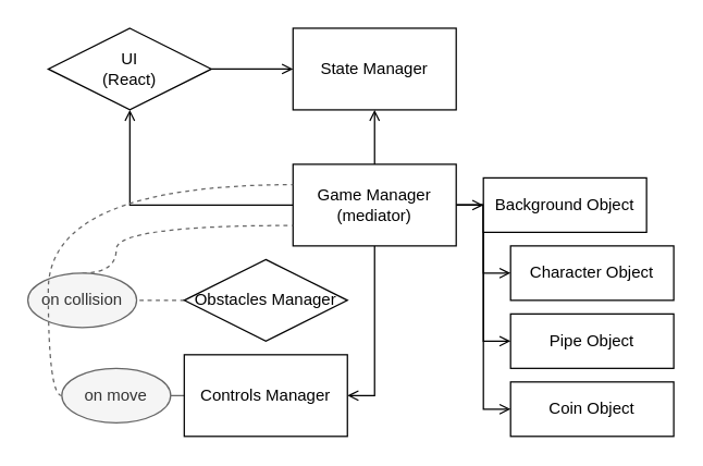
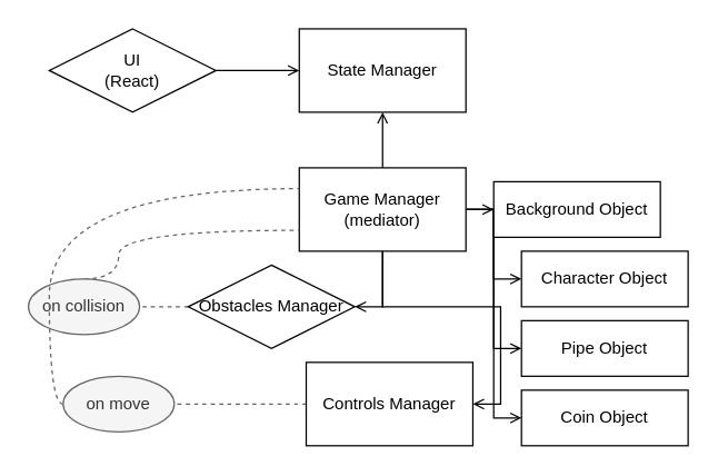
  <mxCell id="0" />
  <mxCell id="1" parent="0" />
  <mxCell id="2" style="edgeStyle=orthogonalEdgeStyle;rounded=0;orthogonalLoop=1;jettySize=auto;html=1;entryX=0;entryY=0.5;entryDx=0;entryDy=0;endArrow=open;endFill=0;" edge="1" parent="1" source="3" target="4"><mxGeometry relative="1" as="geometry" /></mxCell>
  <mxCell id="3" value="UI&lt;br&gt;(React)" style="rhombus;whiteSpace=wrap;html=1;" vertex="1" parent="1"><mxGeometry x="35" y="20" width="120" height="60" as="geometry" /></mxCell>
  <mxCell id="4" value="State Manager" style="rounded=0;whiteSpace=wrap;html=1;" vertex="1" parent="1"><mxGeometry x="215" y="20" width="120" height="60" as="geometry" /></mxCell>
  <mxCell id="5" style="edgeStyle=orthogonalEdgeStyle;rounded=0;orthogonalLoop=1;jettySize=auto;html=1;entryX=0.5;entryY=1;entryDx=0;entryDy=0;endArrow=open;endFill=0;" edge="1" parent="1" source="12" target="4"><mxGeometry relative="1" as="geometry" /></mxCell>
  <mxCell id="6" style="edgeStyle=orthogonalEdgeStyle;rounded=0;orthogonalLoop=1;jettySize=auto;html=1;entryX=0;entryY=0.5;entryDx=0;entryDy=0;endArrow=open;endFill=0;" edge="1" parent="1" source="12" target="24"><mxGeometry relative="1" as="geometry" /></mxCell>
  <mxCell id="7" style="edgeStyle=orthogonalEdgeStyle;rounded=0;orthogonalLoop=1;jettySize=auto;html=1;entryX=0;entryY=0.5;entryDx=0;entryDy=0;endArrow=open;endFill=0;" edge="1" parent="1" source="12" target="21"><mxGeometry relative="1" as="geometry"><Array as="points"><mxPoint x="355" y="150" /><mxPoint x="355" y="200" /></Array></mxGeometry></mxCell>
  <mxCell id="8" style="edgeStyle=orthogonalEdgeStyle;rounded=0;orthogonalLoop=1;jettySize=auto;html=1;entryX=0;entryY=0.5;entryDx=0;entryDy=0;endArrow=open;endFill=0;" edge="1" parent="1" source="12" target="22"><mxGeometry relative="1" as="geometry" /></mxCell>
  <mxCell id="9" style="edgeStyle=orthogonalEdgeStyle;rounded=0;orthogonalLoop=1;jettySize=auto;html=1;entryX=0;entryY=0.5;entryDx=0;entryDy=0;endArrow=open;endFill=0;" edge="1" parent="1" source="12" target="23"><mxGeometry relative="1" as="geometry" /></mxCell>
- <mxCell id="10" style="edgeStyle=orthogonalEdgeStyle;rounded=0;orthogonalLoop=1;jettySize=auto;html=1;endArrow=open;endFill=0;" edge="1" parent="1" source="12" target="3"><mxGeometry relative="1" as="geometry" /></mxCell>
+ <mxCell id="10" style="edgeStyle=orthogonalEdgeStyle;rounded=0;orthogonalLoop=1;jettySize=auto;html=1;entryX=1;entryY=0.5;entryDx=0;entryDy=0;endArrow=open;endFill=0;" edge="1" parent="1" source="12" target="14"><mxGeometry relative="1" as="geometry" /></mxCell>
  <mxCell id="11" style="edgeStyle=orthogonalEdgeStyle;rounded=0;orthogonalLoop=1;jettySize=auto;html=1;entryX=1;entryY=0.5;entryDx=0;entryDy=0;endArrow=open;endFill=0;" edge="1" parent="1" source="12" target="16"><mxGeometry relative="1" as="geometry" /></mxCell>
  <mxCell id="12" value="Game Manager&lt;br&gt;(mediator)" style="rounded=0;whiteSpace=wrap;html=1;" vertex="1" parent="1"><mxGeometry x="215" y="120" width="120" height="60" as="geometry" /></mxCell>
  <mxCell id="13" style="edgeStyle=orthogonalEdgeStyle;rounded=0;orthogonalLoop=1;jettySize=auto;html=1;exitX=0;exitY=0.5;exitDx=0;exitDy=0;entryX=1;entryY=0.5;entryDx=0;entryDy=0;endArrow=none;endFill=0;dashed=1;curved=1;fillColor=#f5f5f5;strokeColor=#666666;" edge="1" parent="1" source="14" target="18"><mxGeometry relative="1" as="geometry" /></mxCell>
  <mxCell id="14" value="Obstacles Manager" style="rhombus;whiteSpace=wrap;html=1;" vertex="1" parent="1"><mxGeometry x="135" y="190" width="120" height="60" as="geometry" /></mxCell>
  <mxCell id="15" style="edgeStyle=orthogonalEdgeStyle;curved=1;rounded=0;orthogonalLoop=1;jettySize=auto;html=1;dashed=1;endArrow=none;endFill=0;fillColor=#f5f5f5;strokeColor=#666666;" edge="1" parent="1" source="16" target="20"><mxGeometry relative="1" as="geometry" /></mxCell>
- <mxCell id="16" value="Controls Manager" style="rounded=0;whiteSpace=wrap;html=1;" vertex="1" parent="1"><mxGeometry x="135" y="260" width="120" height="60" as="geometry" /></mxCell>
+ <mxCell id="16" value="Controls Manager" style="rounded=0;whiteSpace=wrap;html=1;" vertex="1" parent="1"><mxGeometry x="220" y="260" width="120" height="60" as="geometry" /></mxCell>
  <mxCell id="17" style="edgeStyle=orthogonalEdgeStyle;curved=1;rounded=0;orthogonalLoop=1;jettySize=auto;html=1;entryX=0;entryY=0.75;entryDx=0;entryDy=0;dashed=1;endArrow=none;endFill=0;fillColor=#f5f5f5;strokeColor=#666666;exitX=0.5;exitY=0;exitDx=0;exitDy=0;" edge="1" parent="1" source="18" target="12"><mxGeometry relative="1" as="geometry"><Array as="points"><mxPoint x="85" y="165" /></Array></mxGeometry></mxCell>
  <mxCell id="18" value="on collision" style="ellipse;whiteSpace=wrap;html=1;fillColor=#f5f5f5;fontColor=#333333;strokeColor=#666666;" vertex="1" parent="1"><mxGeometry x="20" y="200" width="80" height="40" as="geometry" /></mxCell>
  <mxCell id="19" style="edgeStyle=orthogonalEdgeStyle;curved=1;rounded=0;orthogonalLoop=1;jettySize=auto;html=1;entryX=0;entryY=0.25;entryDx=0;entryDy=0;dashed=1;endArrow=none;endFill=0;fillColor=#f5f5f5;strokeColor=#666666;exitX=0;exitY=0.5;exitDx=0;exitDy=0;" edge="1" parent="1" source="20" target="12"><mxGeometry relative="1" as="geometry"><Array as="points"><mxPoint x="35" y="290" /><mxPoint x="35" y="135" /></Array></mxGeometry></mxCell>
  <mxCell id="20" value="on move" style="ellipse;whiteSpace=wrap;html=1;fillColor=#f5f5f5;fontColor=#333333;strokeColor=#666666;" vertex="1" parent="1"><mxGeometry x="45" y="270" width="80" height="40" as="geometry" /></mxCell>
  <mxCell id="21" value="Character Object" style="rounded=0;whiteSpace=wrap;html=1;" vertex="1" parent="1"><mxGeometry x="375" y="180" width="120" height="40" as="geometry" /></mxCell>
  <mxCell id="22" value="Pipe Object" style="rounded=0;whiteSpace=wrap;html=1;" vertex="1" parent="1"><mxGeometry x="375" y="230" width="120" height="40" as="geometry" /></mxCell>
  <mxCell id="23" value="Coin Object" style="rounded=0;whiteSpace=wrap;html=1;" vertex="1" parent="1"><mxGeometry x="375" y="280" width="120" height="40" as="geometry" /></mxCell>
  <mxCell id="24" value="Background Object" style="rounded=0;whiteSpace=wrap;html=1;" vertex="1" parent="1"><mxGeometry x="355" y="130" width="120" height="40" as="geometry" /></mxCell>
